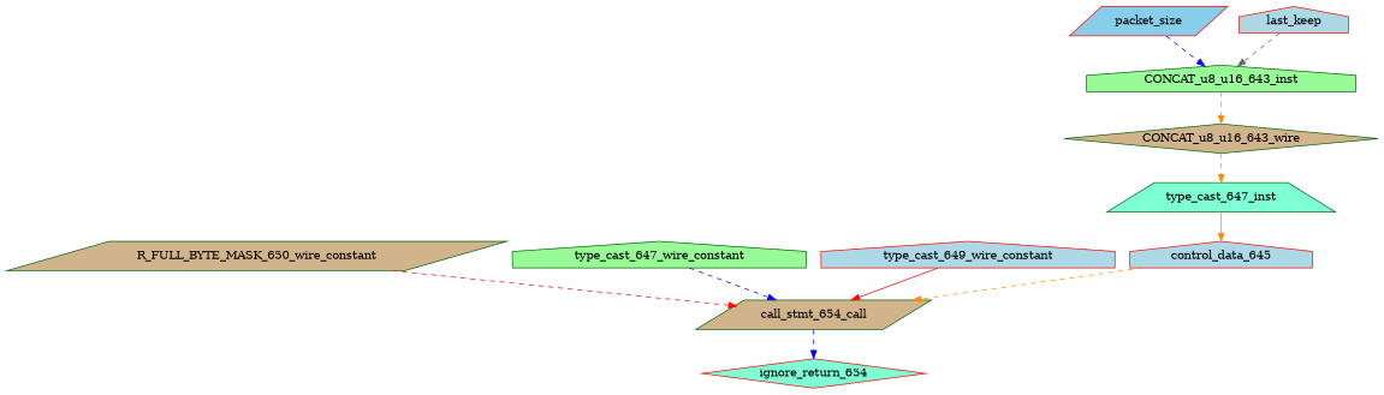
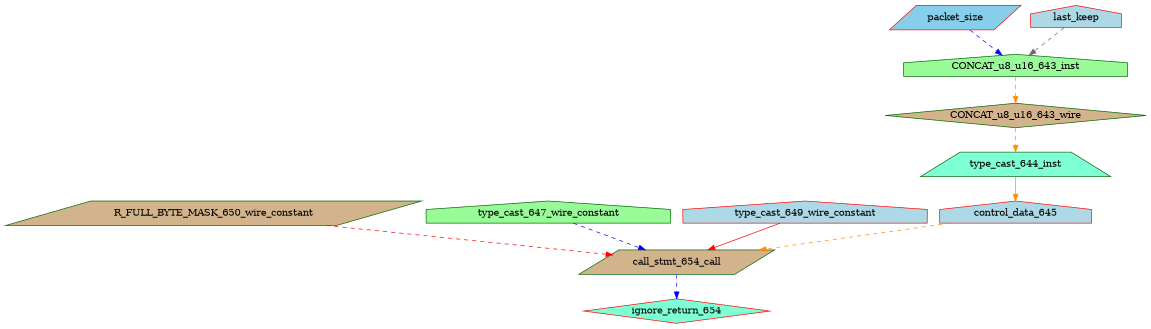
  digraph {
    node [color=darkgreen fillcolor=tan shape=house style=filled]
    edge [color=darkorange style=dashed]
    CONCAT_u8_u16_643_wire [shape=diamond]
-   type_cast_644_inst [fillcolor=aquamarine shape=trapezium label=type_cast_647_inst]
+   type_cast_644_inst [fillcolor=aquamarine shape=trapezium]
    control_data_645 [color=red fillcolor=lightblue]
    R_FULL_BYTE_MASK_650_wire_constant [shape=parallelogram]
    call_stmt_654_call [shape=parallelogram]
    ignore_return_654 [color=red fillcolor=aquamarine shape=diamond]
    type_cast_647_wire_constant [fillcolor=palegreen]
    type_cast_649_wire_constant [color=red fillcolor=lightblue]
    CONCAT_u8_u16_643_inst [fillcolor=palegreen]
    packet_size [color=red fillcolor=skyblue shape=parallelogram]
    last_keep [color=red fillcolor=lightblue]
    CONCAT_u8_u16_643_wire -> type_cast_644_inst
    type_cast_644_inst -> control_data_645 [style=solid]
    control_data_645 -> call_stmt_654_call
    R_FULL_BYTE_MASK_650_wire_constant -> call_stmt_654_call [color=red]
    call_stmt_654_call -> ignore_return_654 [color=blue]
    type_cast_647_wire_constant -> call_stmt_654_call [color=blue]
    type_cast_649_wire_constant -> call_stmt_654_call [color=red style=solid]
    CONCAT_u8_u16_643_inst -> CONCAT_u8_u16_643_wire
    packet_size -> CONCAT_u8_u16_643_inst [color=blue]
    last_keep -> CONCAT_u8_u16_643_inst [color=gray40]
  }
